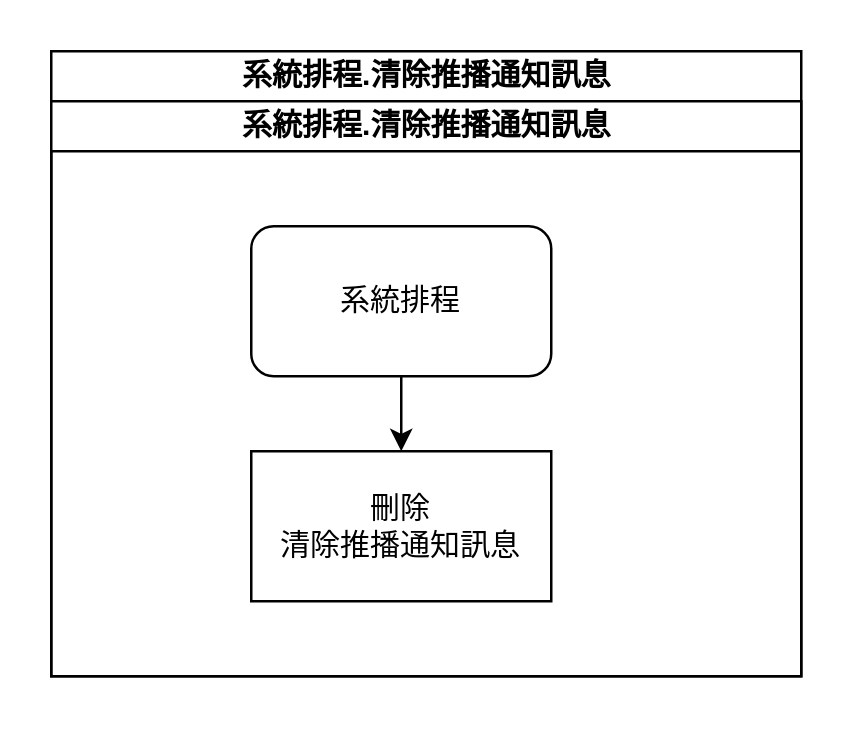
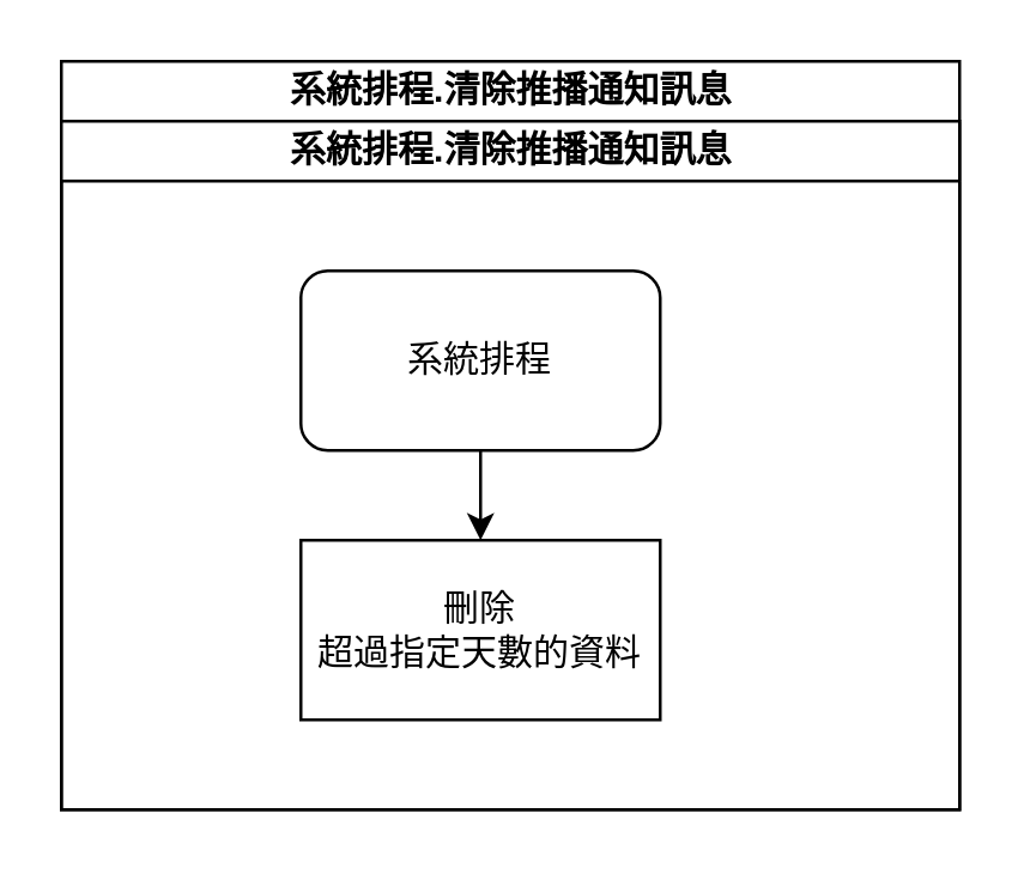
  <mxCell id="0" />
  <mxCell id="1" parent="0" />
  <mxCell id="2" value="系統排程.清除推播通知訊息" style="swimlane;html=1;childLayout=stackLayout;resizeParent=1;resizeParentMax=0;startSize=20;" vertex="1" parent="1"><mxGeometry x="20" y="20" width="300" height="250" as="geometry" /></mxCell>
  <mxCell id="3" value="系統排程.清除推播通知訊息" style="swimlane;html=1;startSize=20;" vertex="1" parent="2"><mxGeometry y="20" width="300" height="230" as="geometry" /></mxCell>
  <mxCell id="4" style="edgeStyle=orthogonalEdgeStyle;rounded=0;orthogonalLoop=1;jettySize=auto;html=1;exitX=0.5;exitY=1;exitDx=0;exitDy=0;" edge="1" parent="3" source="6" target="5"><mxGeometry relative="1" as="geometry" /></mxCell>
- <mxCell id="5" value="刪除&lt;br&gt;清除推播通知訊息" style="rounded=0;whiteSpace=wrap;html=1;" vertex="1" parent="3"><mxGeometry x="80" y="140" width="120" height="60" as="geometry" /></mxCell>
+ <mxCell id="5" value="刪除&lt;br&gt;超過指定天數的資料" style="rounded=0;whiteSpace=wrap;html=1;" vertex="1" parent="3"><mxGeometry x="80" y="140" width="120" height="60" as="geometry" /></mxCell>
  <mxCell id="6" value="系統排程" style="rounded=1;whiteSpace=wrap;html=1;" vertex="1" parent="3"><mxGeometry x="80" y="50" width="120" height="60" as="geometry" /></mxCell>
